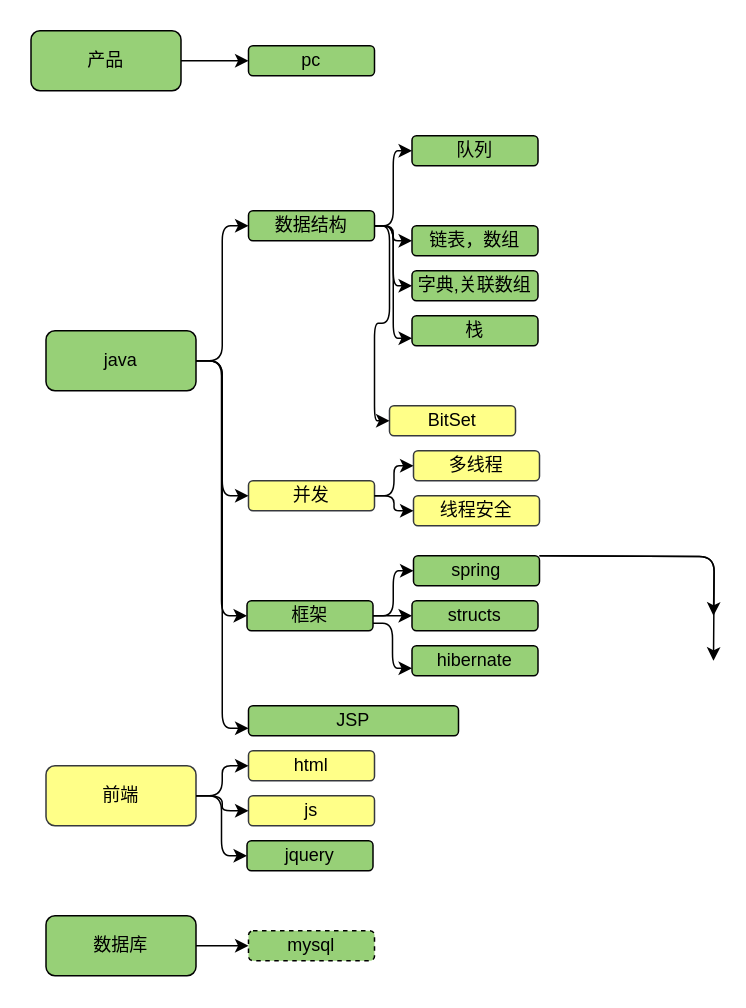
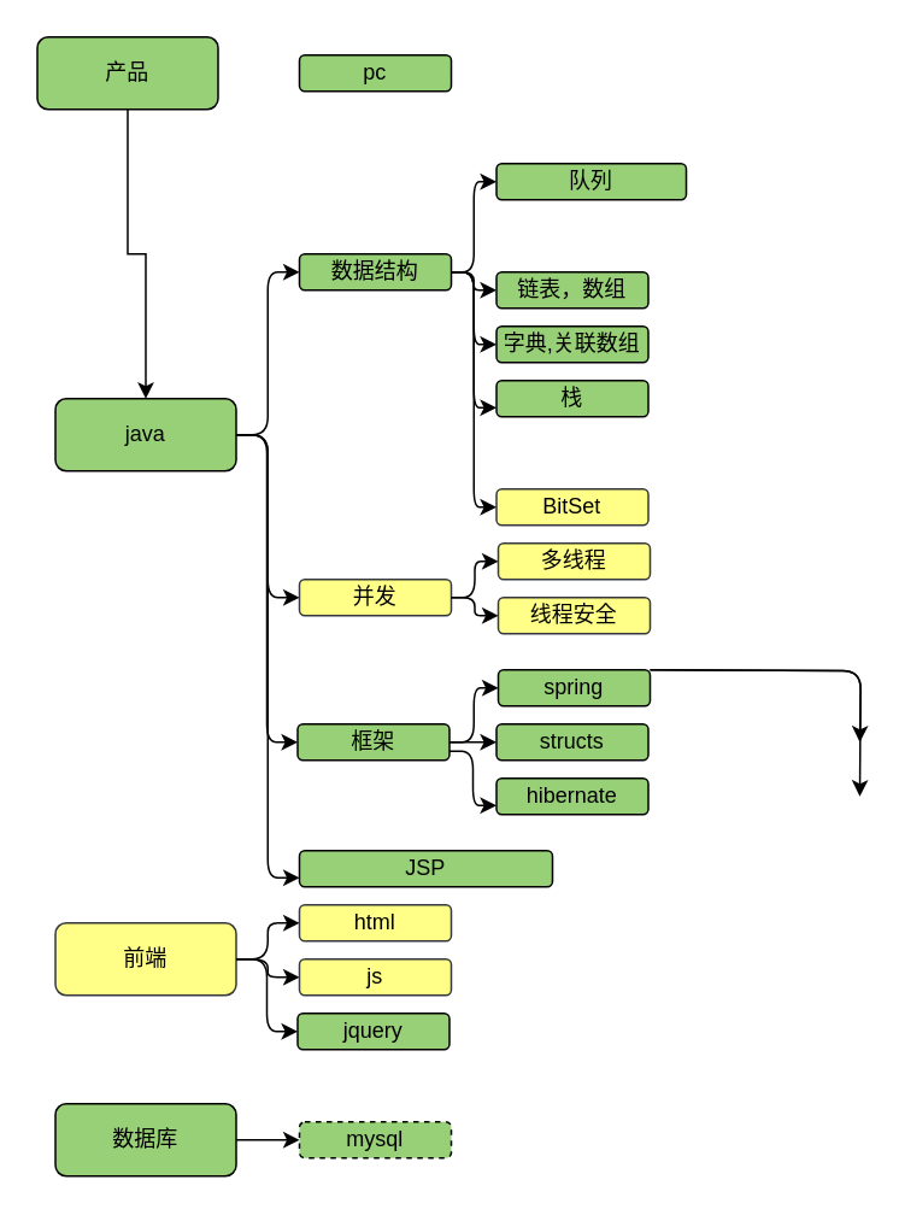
  <mxCell id="0" />
  <mxCell id="1" parent="0" />
  <mxCell id="2" value="java" style="rounded=1;whiteSpace=wrap;html=1;glass=0;comic=0;strokeColor=#000000;fillColor=#97D077;" vertex="1" parent="1"><mxGeometry x="30" y="220" width="100" height="40" as="geometry" /></mxCell>
  <mxCell id="3" value="数据结构" style="rounded=1;whiteSpace=wrap;html=1;glass=0;comic=0;strokeColor=#000000;fillColor=#97D077;" vertex="1" parent="1"><mxGeometry x="165" y="140" width="84" height="20" as="geometry" /></mxCell>
- <mxCell id="4" value="队列" style="rounded=1;whiteSpace=wrap;html=1;glass=0;comic=0;strokeColor=#000000;fillColor=#97D077;" vertex="1" parent="1"><mxGeometry x="274" y="90" width="84" height="20" as="geometry" /></mxCell>
+ <mxCell id="4" value="队列" style="rounded=1;whiteSpace=wrap;html=1;glass=0;comic=0;strokeColor=#000000;fillColor=#97D077;" vertex="1" parent="1"><mxGeometry x="274" y="90" width="105" height="20" as="geometry" /></mxCell>
  <mxCell id="5" value="链表，数组" style="rounded=1;whiteSpace=wrap;html=1;glass=0;comic=0;strokeColor=#000000;fillColor=#97D077;" vertex="1" parent="1"><mxGeometry x="274" y="150" width="84" height="20" as="geometry" /></mxCell>
  <mxCell id="6" value="字典,关联数组" style="rounded=1;whiteSpace=wrap;html=1;glass=0;comic=0;strokeColor=#000000;fillColor=#97D077;" vertex="1" parent="1"><mxGeometry x="274" y="180" width="84" height="20" as="geometry" /></mxCell>
  <mxCell id="7" value="栈" style="rounded=1;whiteSpace=wrap;html=1;glass=0;comic=0;strokeColor=#000000;fillColor=#97D077;" vertex="1" parent="1"><mxGeometry x="274" y="210" width="84" height="20" as="geometry" /></mxCell>
- <mxCell id="8" value="BitSet" style="rounded=1;whiteSpace=wrap;html=1;glass=0;comic=0;strokeColor=#36393d;fillColor=#ffff88;" vertex="1" parent="1"><mxGeometry x="259" y="270" width="84" height="20" as="geometry" /></mxCell>
+ <mxCell id="8" value="BitSet" style="rounded=1;whiteSpace=wrap;html=1;glass=0;comic=0;strokeColor=#36393d;fillColor=#ffff88;" vertex="1" parent="1"><mxGeometry x="274" y="270" width="84" height="20" as="geometry" /></mxCell>
  <mxCell id="9" value="" style="endArrow=classic;html=1;exitX=1;exitY=0.5;entryX=0;entryY=0.5;edgeStyle=orthogonalEdgeStyle;" edge="1" parent="1" source="3" target="4"><mxGeometry width="50" height="50" relative="1" as="geometry"><mxPoint x="154" y="330" as="sourcePoint" /><mxPoint x="204" y="280" as="targetPoint" /></mxGeometry></mxCell>
  <mxCell id="10" value="" style="endArrow=classic;html=1;exitX=1;exitY=0.5;entryX=0;entryY=0.5;edgeStyle=orthogonalEdgeStyle;" edge="1" parent="1" source="3" target="5"><mxGeometry width="50" height="50" relative="1" as="geometry"><mxPoint x="204" y="300" as="sourcePoint" /><mxPoint x="254" y="250" as="targetPoint" /></mxGeometry></mxCell>
  <mxCell id="11" value="" style="endArrow=classic;html=1;exitX=1;exitY=0.5;entryX=0;entryY=0.5;edgeStyle=orthogonalEdgeStyle;" edge="1" parent="1" source="3" target="6"><mxGeometry width="50" height="50" relative="1" as="geometry"><mxPoint x="194" y="330" as="sourcePoint" /><mxPoint x="244" y="280" as="targetPoint" /></mxGeometry></mxCell>
  <mxCell id="12" value="" style="endArrow=classic;html=1;exitX=1;exitY=0.5;entryX=0;entryY=0.75;edgeStyle=orthogonalEdgeStyle;" edge="1" parent="1" source="3" target="7"><mxGeometry width="50" height="50" relative="1" as="geometry"><mxPoint x="224" y="370" as="sourcePoint" /><mxPoint x="274" y="320" as="targetPoint" /></mxGeometry></mxCell>
  <mxCell id="13" value="" style="endArrow=classic;html=1;exitX=1;exitY=0.5;entryX=0;entryY=0.5;edgeStyle=orthogonalEdgeStyle;" edge="1" parent="1" source="3" target="8"><mxGeometry width="50" height="50" relative="1" as="geometry"><mxPoint x="274" y="440" as="sourcePoint" /><mxPoint x="324" y="390" as="targetPoint" /></mxGeometry></mxCell>
  <mxCell id="14" value="并发" style="rounded=1;whiteSpace=wrap;html=1;glass=0;comic=0;strokeColor=#36393d;fillColor=#ffff88;" vertex="1" parent="1"><mxGeometry x="165" y="320" width="84" height="20" as="geometry" /></mxCell>
  <mxCell id="15" value="多线程" style="rounded=1;whiteSpace=wrap;html=1;glass=0;comic=0;strokeColor=#36393d;fillColor=#ffff88;" vertex="1" parent="1"><mxGeometry x="275" y="300" width="84" height="20" as="geometry" /></mxCell>
  <mxCell id="16" value="线程安全" style="rounded=1;whiteSpace=wrap;html=1;glass=0;comic=0;strokeColor=#36393d;fillColor=#ffff88;" vertex="1" parent="1"><mxGeometry x="275" y="330" width="84" height="20" as="geometry" /></mxCell>
  <mxCell id="17" value="" style="endArrow=classic;html=1;exitX=1;exitY=0.5;entryX=0;entryY=0.5;edgeStyle=orthogonalEdgeStyle;entryDx=0;entryDy=0;" edge="1" parent="1" source="2" target="14"><mxGeometry width="50" height="50" relative="1" as="geometry"><mxPoint x="-115" y="480" as="sourcePoint" /><mxPoint x="-65" y="430" as="targetPoint" /></mxGeometry></mxCell>
  <mxCell id="18" value="" style="endArrow=classic;html=1;exitX=1;exitY=0.5;entryX=0;entryY=0.5;edgeStyle=orthogonalEdgeStyle;" edge="1" parent="1" source="14" target="15"><mxGeometry width="50" height="50" relative="1" as="geometry"><mxPoint x="345" y="500" as="sourcePoint" /><mxPoint x="395" y="450" as="targetPoint" /></mxGeometry></mxCell>
  <mxCell id="19" value="" style="endArrow=classic;html=1;exitX=1;exitY=0.5;entryX=0;entryY=0.5;edgeStyle=orthogonalEdgeStyle;" edge="1" parent="1" source="14" target="16"><mxGeometry width="50" height="50" relative="1" as="geometry"><mxPoint x="265" y="510" as="sourcePoint" /><mxPoint x="315" y="460" as="targetPoint" /></mxGeometry></mxCell>
  <mxCell id="20" value="" style="endArrow=classic;html=1;exitX=1;exitY=0.5;entryX=0;entryY=0.5;edgeStyle=orthogonalEdgeStyle;" edge="1" parent="1"><mxGeometry width="50" height="50" relative="1" as="geometry"><mxPoint x="359" y="370" as="sourcePoint" /><mxPoint x="475" y="440" as="targetPoint" /></mxGeometry></mxCell>
  <mxCell id="21" value="" style="endArrow=classic;html=1;exitX=1;exitY=0.5;entryX=0;entryY=0.5;edgeStyle=orthogonalEdgeStyle;" edge="1" parent="1"><mxGeometry width="50" height="50" relative="1" as="geometry"><mxPoint x="359" y="370" as="sourcePoint" /><mxPoint x="475" y="410" as="targetPoint" /></mxGeometry></mxCell>
  <mxCell id="22" value="框架" style="rounded=1;whiteSpace=wrap;html=1;glass=0;comic=0;strokeColor=#000000;fillColor=#97D077;" vertex="1" parent="1"><mxGeometry x="164" y="400" width="84" height="20" as="geometry" /></mxCell>
  <mxCell id="23" value="spring" style="rounded=1;whiteSpace=wrap;html=1;glass=0;comic=0;strokeColor=#000000;fillColor=#97D077;" vertex="1" parent="1"><mxGeometry x="275" y="370" width="84" height="20" as="geometry" /></mxCell>
  <mxCell id="24" value="structs" style="rounded=1;whiteSpace=wrap;html=1;glass=0;comic=0;strokeColor=#000000;fillColor=#97D077;" vertex="1" parent="1"><mxGeometry x="274" y="400" width="84" height="20" as="geometry" /></mxCell>
  <mxCell id="25" value="hibernate" style="rounded=1;whiteSpace=wrap;html=1;glass=0;comic=0;strokeColor=#000000;fillColor=#97D077;" vertex="1" parent="1"><mxGeometry x="274" y="430" width="84" height="20" as="geometry" /></mxCell>
  <mxCell id="26" value="" style="endArrow=classic;html=1;exitX=1;exitY=0.5;exitDx=0;exitDy=0;entryX=0;entryY=0.5;entryDx=0;entryDy=0;edgeStyle=orthogonalEdgeStyle;" edge="1" parent="1" source="22" target="23"><mxGeometry width="50" height="50" relative="1" as="geometry"><mxPoint x="470" y="420" as="sourcePoint" /><mxPoint x="520" y="370" as="targetPoint" /></mxGeometry></mxCell>
  <mxCell id="27" value="" style="endArrow=classic;html=1;exitX=1;exitY=0.5;exitDx=0;exitDy=0;entryX=0;entryY=0.5;entryDx=0;entryDy=0;" edge="1" parent="1" source="22" target="24"><mxGeometry width="50" height="50" relative="1" as="geometry"><mxPoint x="520" y="460" as="sourcePoint" /><mxPoint x="270" y="410" as="targetPoint" /></mxGeometry></mxCell>
  <mxCell id="28" value="" style="endArrow=classic;html=1;exitX=1;exitY=0.75;exitDx=0;exitDy=0;entryX=0;entryY=0.75;entryDx=0;entryDy=0;edgeStyle=orthogonalEdgeStyle;" edge="1" parent="1" source="22" target="25"><mxGeometry width="50" height="50" relative="1" as="geometry"><mxPoint x="230" y="520" as="sourcePoint" /><mxPoint x="280" y="470" as="targetPoint" /></mxGeometry></mxCell>
  <mxCell id="29" value="" style="endArrow=classic;html=1;exitX=1;exitY=0.5;exitDx=0;exitDy=0;entryX=0;entryY=0.5;entryDx=0;entryDy=0;edgeStyle=orthogonalEdgeStyle;" edge="1" parent="1" source="2" target="22"><mxGeometry width="50" height="50" relative="1" as="geometry"><mxPoint x="60" y="410" as="sourcePoint" /><mxPoint x="110" y="360" as="targetPoint" /></mxGeometry></mxCell>
  <mxCell id="30" value="" style="edgeStyle=orthogonalEdgeStyle;rounded=0;orthogonalLoop=1;jettySize=auto;html=1;" edge="1" parent="1" source="31" target="32"><mxGeometry relative="1" as="geometry" /></mxCell>
  <mxCell id="31" value="数据库" style="rounded=1;whiteSpace=wrap;html=1;glass=0;comic=0;strokeColor=#000000;fillColor=#97D077;" vertex="1" parent="1"><mxGeometry x="30" y="610" width="100" height="40" as="geometry" /></mxCell>
  <mxCell id="32" value="mysql" style="rounded=1;whiteSpace=wrap;html=1;glass=0;comic=0;strokeColor=#000000;fillColor=#97D077;dashed=1;" vertex="1" parent="1"><mxGeometry x="165" y="620" width="84" height="20" as="geometry" /></mxCell>
  <mxCell id="33" value="JSP" style="rounded=1;whiteSpace=wrap;html=1;glass=0;comic=0;strokeColor=#000000;fillColor=#97D077;" vertex="1" parent="1"><mxGeometry x="165" y="470" width="140" height="20" as="geometry" /></mxCell>
  <mxCell id="34" value="" style="endArrow=classic;html=1;exitX=1;exitY=0.5;exitDx=0;exitDy=0;entryX=0;entryY=0.75;entryDx=0;entryDy=0;edgeStyle=orthogonalEdgeStyle;" edge="1" parent="1" source="2" target="33"><mxGeometry width="50" height="50" relative="1" as="geometry"><mxPoint x="60" y="470" as="sourcePoint" /><mxPoint x="110" y="420" as="targetPoint" /></mxGeometry></mxCell>
  <mxCell id="35" value="" style="endArrow=classic;html=1;exitX=1;exitY=0.5;exitDx=0;exitDy=0;entryX=0;entryY=0.5;entryDx=0;entryDy=0;edgeStyle=orthogonalEdgeStyle;" edge="1" parent="1" source="2" target="3"><mxGeometry width="50" height="50" relative="1" as="geometry"><mxPoint x="50" y="160" as="sourcePoint" /><mxPoint x="100" y="110" as="targetPoint" /></mxGeometry></mxCell>
  <mxCell id="36" value="前端" style="rounded=1;whiteSpace=wrap;html=1;glass=0;comic=0;strokeColor=#36393d;fillColor=#ffff88;" vertex="1" parent="1"><mxGeometry x="30" y="510" width="100" height="40" as="geometry" /></mxCell>
  <mxCell id="37" value="html" style="rounded=1;whiteSpace=wrap;html=1;glass=0;comic=0;strokeColor=#36393d;fillColor=#ffff88;" vertex="1" parent="1"><mxGeometry x="165" y="500" width="84" height="20" as="geometry" /></mxCell>
  <mxCell id="38" value="js" style="rounded=1;whiteSpace=wrap;html=1;glass=0;comic=0;strokeColor=#36393d;fillColor=#ffff88;" vertex="1" parent="1"><mxGeometry x="165" y="530" width="84" height="20" as="geometry" /></mxCell>
  <mxCell id="39" value="jquery" style="rounded=1;whiteSpace=wrap;html=1;glass=0;comic=0;strokeColor=#000000;fillColor=#97D077;" vertex="1" parent="1"><mxGeometry x="164" y="560" width="84" height="20" as="geometry" /></mxCell>
  <mxCell id="40" value="" style="endArrow=classic;html=1;entryX=0;entryY=0.5;entryDx=0;entryDy=0;edgeStyle=orthogonalEdgeStyle;" edge="1" parent="1" source="36" target="37"><mxGeometry width="50" height="50" relative="1" as="geometry"><mxPoint x="350" y="580" as="sourcePoint" /><mxPoint x="400" y="530" as="targetPoint" /></mxGeometry></mxCell>
  <mxCell id="41" value="" style="endArrow=classic;html=1;entryX=0;entryY=0.5;entryDx=0;entryDy=0;edgeStyle=orthogonalEdgeStyle;" edge="1" parent="1" source="36" target="38"><mxGeometry width="50" height="50" relative="1" as="geometry"><mxPoint x="340" y="580" as="sourcePoint" /><mxPoint x="390" y="530" as="targetPoint" /></mxGeometry></mxCell>
  <mxCell id="42" value="" style="endArrow=classic;html=1;exitX=1;exitY=0.5;exitDx=0;exitDy=0;entryX=0;entryY=0.5;entryDx=0;entryDy=0;edgeStyle=orthogonalEdgeStyle;" edge="1" parent="1" source="36" target="39"><mxGeometry width="50" height="50" relative="1" as="geometry"><mxPoint x="320" y="600" as="sourcePoint" /><mxPoint x="370" y="550" as="targetPoint" /></mxGeometry></mxCell>
- <mxCell id="43" value="" style="edgeStyle=orthogonalEdgeStyle;rounded=0;orthogonalLoop=1;jettySize=auto;html=1;" edge="1" parent="1" source="44" target="45"><mxGeometry relative="1" as="geometry" /></mxCell>
+ <mxCell id="43" value="" style="edgeStyle=orthogonalEdgeStyle;rounded=0;orthogonalLoop=1;jettySize=auto;html=1;" edge="1" parent="1" source="44" target="2"><mxGeometry relative="1" as="geometry" /></mxCell>
  <mxCell id="44" value="产品" style="rounded=1;whiteSpace=wrap;html=1;glass=0;comic=0;strokeColor=#000000;fillColor=#97D077;" vertex="1" parent="1"><mxGeometry x="20" y="20" width="100" height="40" as="geometry" /></mxCell>
  <mxCell id="45" value="pc" style="rounded=1;whiteSpace=wrap;html=1;glass=0;comic=0;strokeColor=#000000;fillColor=#97D077;" vertex="1" parent="1"><mxGeometry x="165" y="30" width="84" height="20" as="geometry" /></mxCell>
